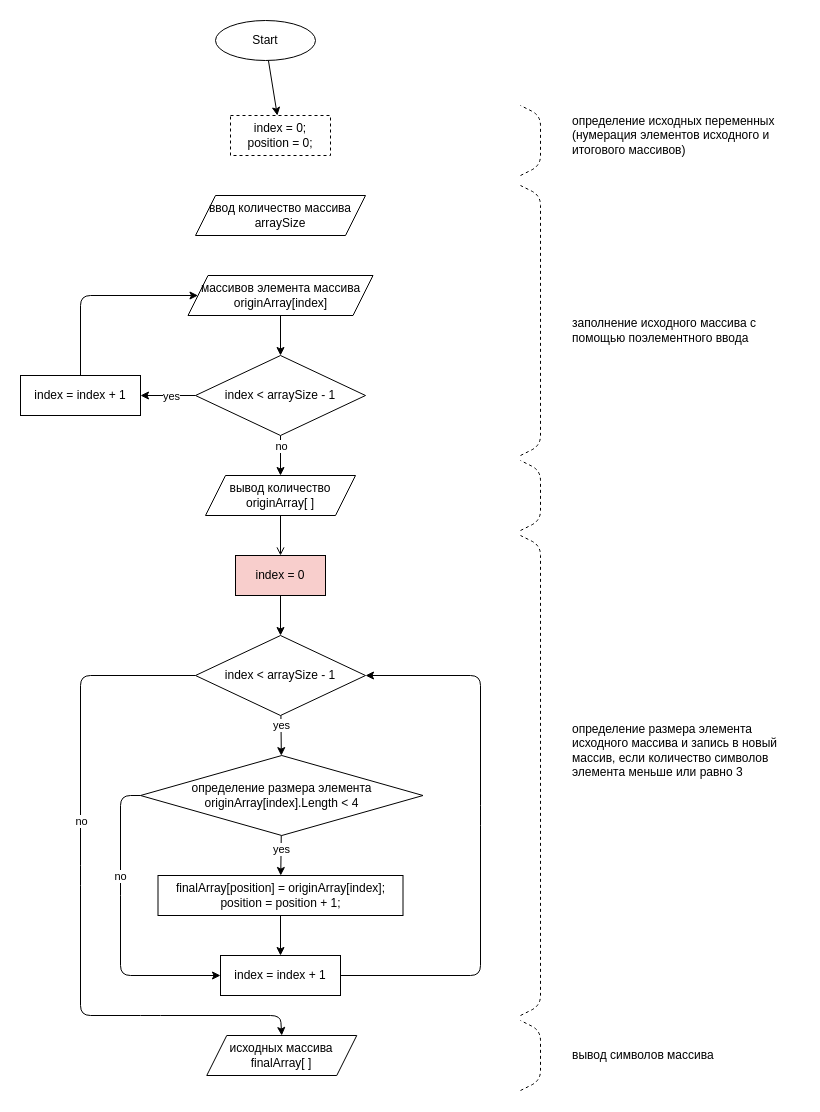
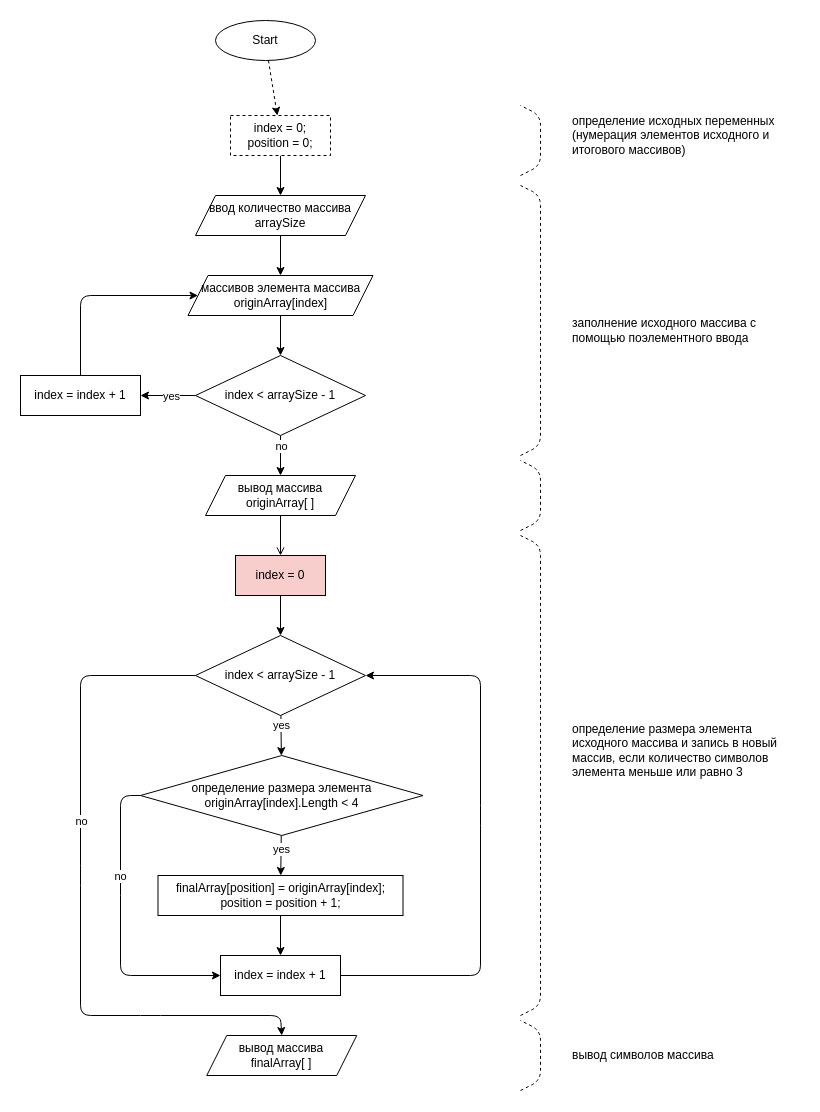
  <mxCell id="0" />
  <mxCell id="1" parent="0" />
- <mxCell id="2" value="" style="edgeStyle=none;html=1;" parent="1" source="3" target="5" edge="1"><mxGeometry relative="1" as="geometry" /></mxCell>
+ <mxCell id="2" value="" style="edgeStyle=none;html=1;dashed=1;" parent="1" source="3" target="5" edge="1"><mxGeometry relative="1" as="geometry" /></mxCell>
  <mxCell id="3" value="Start" style="ellipse;whiteSpace=wrap;html=1;" parent="1" vertex="1"><mxGeometry x="215" y="20" width="100" height="40" as="geometry" /></mxCell>
+ <mxCell id="4" value="" style="edgeStyle=none;html=1;" parent="1" source="5" target="7" edge="1"><mxGeometry relative="1" as="geometry" /></mxCell>
  <mxCell id="5" value="index = 0;&lt;br&gt;position = 0;" style="rounded=0;whiteSpace=wrap;html=1;dashed=1;" parent="1" vertex="1"><mxGeometry x="230" y="115" width="100" height="40" as="geometry" /></mxCell>
+ <mxCell id="6" value="" style="edgeStyle=none;html=1;" parent="1" source="7" target="9" edge="1"><mxGeometry relative="1" as="geometry" /></mxCell>
  <mxCell id="7" value="ввод количество массива&lt;br&gt;arraySize" style="shape=parallelogram;perimeter=parallelogramPerimeter;whiteSpace=wrap;html=1;fixedSize=1;rounded=0;" parent="1" vertex="1"><mxGeometry x="195" y="195" width="170" height="40" as="geometry" /></mxCell>
  <mxCell id="8" value="" style="edgeStyle=none;html=1;" parent="1" source="9" target="14" edge="1"><mxGeometry relative="1" as="geometry" /></mxCell>
  <mxCell id="9" value="массивов элемента массива&lt;br&gt;originArray[index]" style="shape=parallelogram;perimeter=parallelogramPerimeter;whiteSpace=wrap;html=1;fixedSize=1;rounded=0;" parent="1" vertex="1"><mxGeometry x="187.5" y="275" width="185" height="40" as="geometry" /></mxCell>
  <mxCell id="10" value="" style="edgeStyle=none;html=1;" parent="1" source="14" target="16" edge="1"><mxGeometry relative="1" as="geometry" /></mxCell>
  <mxCell id="11" value="no" style="edgeLabel;html=1;align=center;verticalAlign=middle;resizable=0;points=[];" parent="10" vertex="1" connectable="0"><mxGeometry x="-0.55" relative="1" as="geometry"><mxPoint y="1" as="offset" /></mxGeometry></mxCell>
  <mxCell id="12" value="" style="edgeStyle=none;html=1;" parent="1" source="14" target="33" edge="1"><mxGeometry relative="1" as="geometry" /></mxCell>
  <mxCell id="13" value="yes" style="edgeLabel;html=1;align=center;verticalAlign=middle;resizable=0;points=[];" parent="12" vertex="1" connectable="0"><mxGeometry x="-0.441" y="-2" relative="1" as="geometry"><mxPoint x="-10" y="2" as="offset" /></mxGeometry></mxCell>
  <mxCell id="14" value="index &amp;lt; arraySize - 1" style="rhombus;whiteSpace=wrap;html=1;rounded=0;" parent="1" vertex="1"><mxGeometry x="195" y="355" width="170" height="80" as="geometry" /></mxCell>
  <mxCell id="15" value="" style="edgeStyle=none;html=1;endArrow=open;" parent="1" source="16" target="35" edge="1"><mxGeometry relative="1" as="geometry" /></mxCell>
- <mxCell id="16" value="вывод количество&lt;br&gt;originArray[ ]" style="shape=parallelogram;perimeter=parallelogramPerimeter;whiteSpace=wrap;html=1;fixedSize=1;rounded=0;" parent="1" vertex="1"><mxGeometry x="205" y="475" width="150" height="40" as="geometry" /></mxCell>
+ <mxCell id="16" value="вывод массива&lt;br&gt;originArray[ ]" style="shape=parallelogram;perimeter=parallelogramPerimeter;whiteSpace=wrap;html=1;fixedSize=1;rounded=0;" parent="1" vertex="1"><mxGeometry x="205" y="475" width="150" height="40" as="geometry" /></mxCell>
  <mxCell id="17" value="" style="edgeStyle=none;html=1;" parent="1" source="21" target="26" edge="1"><mxGeometry relative="1" as="geometry" /></mxCell>
  <mxCell id="18" value="yes" style="edgeLabel;html=1;align=center;verticalAlign=middle;resizable=0;points=[];" parent="17" vertex="1" connectable="0"><mxGeometry x="0.343" relative="1" as="geometry"><mxPoint y="-17" as="offset" /></mxGeometry></mxCell>
  <mxCell id="19" style="edgeStyle=none;html=1;entryX=0.5;entryY=0;entryDx=0;entryDy=0;" parent="1" source="21" target="31" edge="1"><mxGeometry relative="1" as="geometry"><Array as="points"><mxPoint x="80" y="675" /><mxPoint x="80" y="875" /><mxPoint x="80" y="1015" /><mxPoint x="150" y="1015" /><mxPoint x="280" y="1015" /></Array></mxGeometry></mxCell>
  <mxCell id="20" value="no" style="edgeLabel;html=1;align=center;verticalAlign=middle;resizable=0;points=[];" parent="19" vertex="1" connectable="0"><mxGeometry x="-0.273" relative="1" as="geometry"><mxPoint y="15" as="offset" /></mxGeometry></mxCell>
  <mxCell id="21" value="index &amp;lt; arraySize - 1" style="rhombus;whiteSpace=wrap;html=1;rounded=0;" parent="1" vertex="1"><mxGeometry x="195" y="635" width="170" height="80" as="geometry" /></mxCell>
  <mxCell id="22" value="" style="edgeStyle=none;html=1;" parent="1" source="26" target="28" edge="1"><mxGeometry relative="1" as="geometry"><Array as="points" /></mxGeometry></mxCell>
  <mxCell id="23" value="yes" style="edgeLabel;html=1;align=center;verticalAlign=middle;resizable=0;points=[];" parent="22" vertex="1" connectable="0"><mxGeometry x="-0.325" y="-1" relative="1" as="geometry"><mxPoint x="1" as="offset" /></mxGeometry></mxCell>
  <mxCell id="24" style="edgeStyle=none;html=1;exitX=0;exitY=0.5;exitDx=0;exitDy=0;entryX=0;entryY=0.5;entryDx=0;entryDy=0;" parent="1" source="26" target="30" edge="1"><mxGeometry relative="1" as="geometry"><Array as="points"><mxPoint x="120" y="795" /><mxPoint x="120" y="885" /><mxPoint x="120" y="975" /></Array></mxGeometry></mxCell>
  <mxCell id="25" value="no" style="edgeLabel;html=1;align=center;verticalAlign=middle;resizable=0;points=[];" parent="24" vertex="1" connectable="0"><mxGeometry x="-0.367" y="-1" relative="1" as="geometry"><mxPoint y="5" as="offset" /></mxGeometry></mxCell>
  <mxCell id="26" value="определение размера элемента&lt;br&gt;originArray[index].Length &amp;lt; 4" style="rhombus;whiteSpace=wrap;html=1;rounded=0;" parent="1" vertex="1"><mxGeometry x="140" y="755" width="282.5" height="80" as="geometry" /></mxCell>
  <mxCell id="27" value="" style="edgeStyle=none;html=1;" parent="1" source="28" target="30" edge="1"><mxGeometry relative="1" as="geometry" /></mxCell>
  <mxCell id="28" value="finalArray[position] = originArray[index];&lt;br&gt;position = position + 1;" style="rounded=0;whiteSpace=wrap;html=1;" parent="1" vertex="1"><mxGeometry x="157.5" y="875" width="245" height="40" as="geometry" /></mxCell>
  <mxCell id="29" style="edgeStyle=none;html=1;entryX=1;entryY=0.5;entryDx=0;entryDy=0;" parent="1" source="30" target="21" edge="1"><mxGeometry relative="1" as="geometry"><Array as="points"><mxPoint x="480" y="975" /><mxPoint x="480" y="815" /><mxPoint x="480" y="675" /></Array></mxGeometry></mxCell>
  <mxCell id="30" value="index = index + 1" style="rounded=0;whiteSpace=wrap;html=1;" parent="1" vertex="1"><mxGeometry x="220" y="955" width="120" height="40" as="geometry" /></mxCell>
- <mxCell id="31" value="исходных массива&lt;br&gt;finalArray[ ]" style="shape=parallelogram;perimeter=parallelogramPerimeter;whiteSpace=wrap;html=1;fixedSize=1;rounded=0;" parent="1" vertex="1"><mxGeometry x="206.25" y="1035" width="150" height="40" as="geometry" /></mxCell>
+ <mxCell id="31" value="вывод массива&lt;br&gt;finalArray[ ]" style="shape=parallelogram;perimeter=parallelogramPerimeter;whiteSpace=wrap;html=1;fixedSize=1;rounded=0;" parent="1" vertex="1"><mxGeometry x="206.25" y="1035" width="150" height="40" as="geometry" /></mxCell>
  <mxCell id="32" style="edgeStyle=none;html=1;entryX=0;entryY=0.5;entryDx=0;entryDy=0;" parent="1" source="33" target="9" edge="1"><mxGeometry relative="1" as="geometry"><Array as="points"><mxPoint x="80" y="295" /></Array></mxGeometry></mxCell>
  <mxCell id="33" value="index = index + 1" style="rounded=0;whiteSpace=wrap;html=1;" parent="1" vertex="1"><mxGeometry x="20" y="375" width="120" height="40" as="geometry" /></mxCell>
  <mxCell id="34" value="" style="edgeStyle=none;html=1;" parent="1" source="35" target="21" edge="1"><mxGeometry relative="1" as="geometry" /></mxCell>
  <mxCell id="35" value="index = 0" style="rounded=0;whiteSpace=wrap;html=1;fillColor=#f8cecc;" parent="1" vertex="1"><mxGeometry x="235" y="555" width="90" height="40" as="geometry" /></mxCell>
  <mxCell id="36" value="&lt;div&gt;&lt;span&gt;определение исходных переменных&lt;/span&gt;&lt;/div&gt;&lt;div&gt;&lt;span&gt;(нумерация элементов исходного и итогового массивов)&lt;/span&gt;&lt;/div&gt;" style="text;html=1;strokeColor=none;fillColor=none;align=left;verticalAlign=middle;whiteSpace=wrap;rounded=0;" parent="1" vertex="1"><mxGeometry x="570" y="110" width="227.5" height="50" as="geometry" /></mxCell>
  <mxCell id="37" value="&lt;div&gt;заполнение исходного массива с помощью поэлементного ввода&lt;/div&gt;" style="text;html=1;strokeColor=none;fillColor=none;align=left;verticalAlign=middle;whiteSpace=wrap;rounded=0;" parent="1" vertex="1"><mxGeometry x="570" y="305" width="227.5" height="50" as="geometry" /></mxCell>
  <mxCell id="38" value="" style="endArrow=none;dashed=1;html=1;" parent="1" edge="1"><mxGeometry width="50" height="50" relative="1" as="geometry"><mxPoint x="520" y="175" as="sourcePoint" /><mxPoint x="520" y="105" as="targetPoint" /><Array as="points"><mxPoint x="540" y="165" /><mxPoint x="540" y="115" /></Array></mxGeometry></mxCell>
  <mxCell id="39" value="" style="endArrow=none;dashed=1;html=1;" parent="1" edge="1"><mxGeometry width="50" height="50" relative="1" as="geometry"><mxPoint x="520" y="455" as="sourcePoint" /><mxPoint x="520" y="185" as="targetPoint" /><Array as="points"><mxPoint x="540" y="445" /><mxPoint x="540" y="195" /></Array></mxGeometry></mxCell>
  <mxCell id="40" value="" style="endArrow=none;dashed=1;html=1;" parent="1" edge="1"><mxGeometry width="50" height="50" relative="1" as="geometry"><mxPoint x="520" y="530" as="sourcePoint" /><mxPoint x="520" y="460" as="targetPoint" /><Array as="points"><mxPoint x="540" y="520" /><mxPoint x="540" y="470" /></Array></mxGeometry></mxCell>
  <mxCell id="41" value="&lt;div&gt;определение размера элемента исходного массива и запись в новый массив, если количество символов элемента меньше или равно 3&lt;/div&gt;" style="text;html=1;strokeColor=none;fillColor=none;align=left;verticalAlign=middle;whiteSpace=wrap;rounded=0;" parent="1" vertex="1"><mxGeometry x="570" y="715" width="227.5" height="70" as="geometry" /></mxCell>
  <mxCell id="42" value="" style="endArrow=none;dashed=1;html=1;" parent="1" edge="1"><mxGeometry width="50" height="50" relative="1" as="geometry"><mxPoint x="520" y="1015" as="sourcePoint" /><mxPoint x="520" y="535" as="targetPoint" /><Array as="points"><mxPoint x="540" y="1005" /><mxPoint x="540" y="545" /></Array></mxGeometry></mxCell>
  <mxCell id="43" value="&lt;div&gt;вывод символов массива&lt;/div&gt;" style="text;html=1;strokeColor=none;fillColor=none;align=left;verticalAlign=middle;whiteSpace=wrap;rounded=0;" parent="1" vertex="1"><mxGeometry x="570" y="1045" width="227.5" height="20" as="geometry" /></mxCell>
  <mxCell id="44" value="" style="endArrow=none;dashed=1;html=1;" parent="1" edge="1"><mxGeometry width="50" height="50" relative="1" as="geometry"><mxPoint x="520" y="1090" as="sourcePoint" /><mxPoint x="520" y="1020" as="targetPoint" /><Array as="points"><mxPoint x="540" y="1080" /><mxPoint x="540" y="1030" /></Array></mxGeometry></mxCell>
